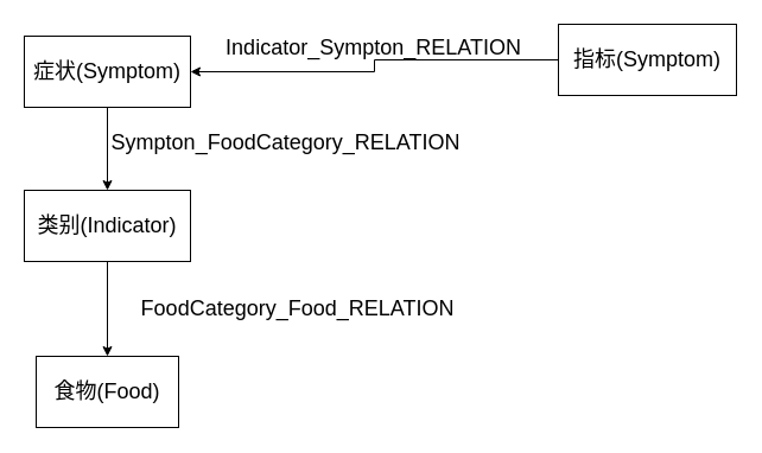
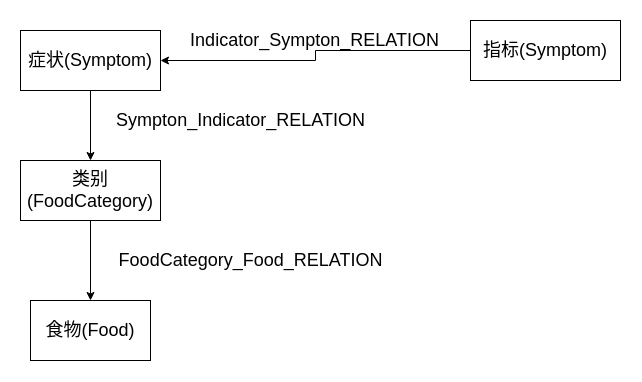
  <mxCell id="0" />
  <mxCell id="1" parent="0" />
  <mxCell id="2" value="" style="edgeStyle=orthogonalEdgeStyle;rounded=0;orthogonalLoop=1;jettySize=auto;html=1;fontSize=18;" edge="1" parent="1" source="3" target="5"><mxGeometry relative="1" as="geometry" /></mxCell>
  <mxCell id="3" value="&lt;font style=&quot;font-size: 18px;&quot;&gt;指标(Symptom)&lt;/font&gt;" style="rounded=0;whiteSpace=wrap;html=1;" vertex="1" parent="1"><mxGeometry x="470" y="20" width="150" height="60" as="geometry" /></mxCell>
  <mxCell id="4" value="" style="edgeStyle=orthogonalEdgeStyle;rounded=0;orthogonalLoop=1;jettySize=auto;html=1;fontSize=18;" edge="1" parent="1" source="5" target="7"><mxGeometry relative="1" as="geometry" /></mxCell>
  <mxCell id="5" value="&lt;span style=&quot;font-size: 18px;&quot;&gt;症状(Symptom)&lt;/span&gt;" style="rounded=0;whiteSpace=wrap;html=1;" vertex="1" parent="1"><mxGeometry x="20" y="30" width="140" height="60" as="geometry" /></mxCell>
  <mxCell id="6" value="" style="edgeStyle=orthogonalEdgeStyle;rounded=0;orthogonalLoop=1;jettySize=auto;html=1;fontSize=18;" edge="1" parent="1" source="7" target="8"><mxGeometry relative="1" as="geometry" /></mxCell>
- <mxCell id="7" value="&lt;span style=&quot;font-size: 18px;&quot;&gt;类别(Indicator)&lt;/span&gt;" style="rounded=0;whiteSpace=wrap;html=1;" vertex="1" parent="1"><mxGeometry x="20" y="160" width="140" height="60" as="geometry" /></mxCell>
+ <mxCell id="7" value="&lt;span style=&quot;font-size: 18px;&quot;&gt;类别(FoodCategory)&lt;/span&gt;" style="rounded=0;whiteSpace=wrap;html=1;" vertex="1" parent="1"><mxGeometry x="20" y="160" width="140" height="60" as="geometry" /></mxCell>
  <mxCell id="8" value="&lt;span style=&quot;font-size: 18px;&quot;&gt;食物(Food)&lt;/span&gt;" style="rounded=0;whiteSpace=wrap;html=1;" vertex="1" parent="1"><mxGeometry x="30" y="300" width="120" height="60" as="geometry" /></mxCell>
  <mxCell id="9" value="Indicator_Sympton_RELATION" style="text;html=1;align=center;verticalAlign=middle;resizable=0;points=[];autosize=1;strokeColor=none;fillColor=none;fontSize=18;" vertex="1" parent="1"><mxGeometry x="179" y="20" width="270" height="40" as="geometry" /></mxCell>
- <mxCell id="10" value="Sympton_FoodCategory_RELATION" style="text;html=1;align=center;verticalAlign=middle;resizable=0;points=[];autosize=1;strokeColor=none;fillColor=none;fontSize=18;" vertex="1" parent="1"><mxGeometry x="80" y="100" width="320" height="40" as="geometry" /></mxCell>
+ <mxCell id="10" value="Sympton_Indicator_RELATION" style="text;html=1;align=center;verticalAlign=middle;resizable=0;points=[];autosize=1;strokeColor=none;fillColor=none;fontSize=18;" vertex="1" parent="1"><mxGeometry x="80" y="100" width="320" height="40" as="geometry" /></mxCell>
  <mxCell id="11" value="FoodCategory_Food_RELATION" style="text;html=1;align=center;verticalAlign=middle;resizable=0;points=[];autosize=1;strokeColor=none;fillColor=none;fontSize=18;" vertex="1" parent="1"><mxGeometry x="105" y="240" width="290" height="40" as="geometry" /></mxCell>
